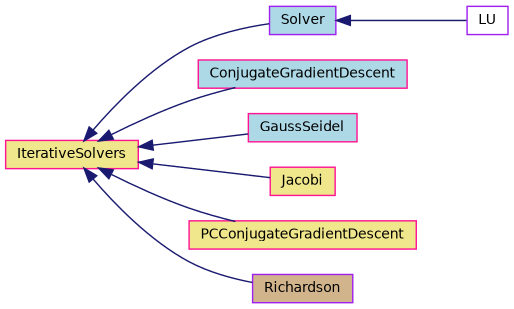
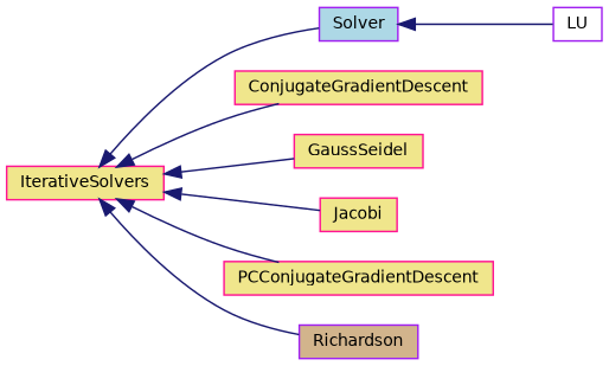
  digraph {
    rankdir=LR
    node [color=deeppink fillcolor=khaki fontname=Helvetica fontsize=10 shape=record style=filled]
    edge [color=midnightblue dir=back fontname=Helvetica fontsize=10 labelfontname=Helvetica labelfontsize=10 style=solid]
    n1 [color=purple fillcolor=lightblue fontcolor=black height=0.2 label=Solver width=0.4]
    n2 [color=purple fillcolor=white height=0.2 label=LU width=0.4]
    n3 [height=0.2 label=IterativeSolvers width=0.4]
-   n4 [fillcolor=lightblue height=0.2 label=ConjugateGradientDescent width=0.4]
-   n5 [fillcolor=lightblue height=0.2 label=GaussSeidel width=0.4]
+   n4 [height=0.2 label=ConjugateGradientDescent width=0.4]
+   n5 [height=0.2 label=GaussSeidel width=0.4]
    n6 [height=0.2 label=Jacobi width=0.4]
    n7 [height=0.2 label=PCConjugateGradientDescent width=0.4]
    n8 [color=purple fillcolor=tan height=0.2 label=Richardson width=0.4]
    n1 -> n2
    n3 -> n1
    n3 -> n4
    n3 -> n5
    n3 -> n6
    n3 -> n7
    n3 -> n8
  }
